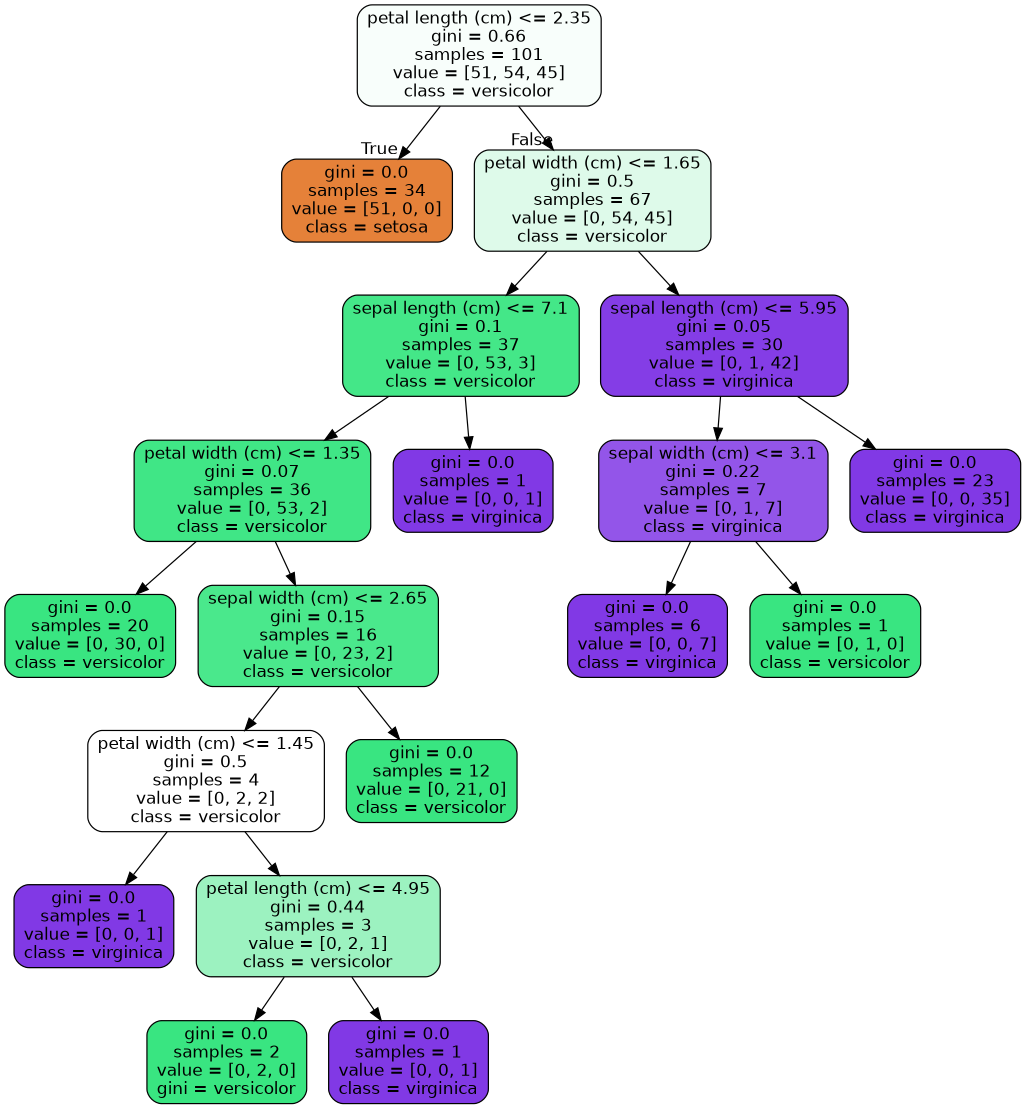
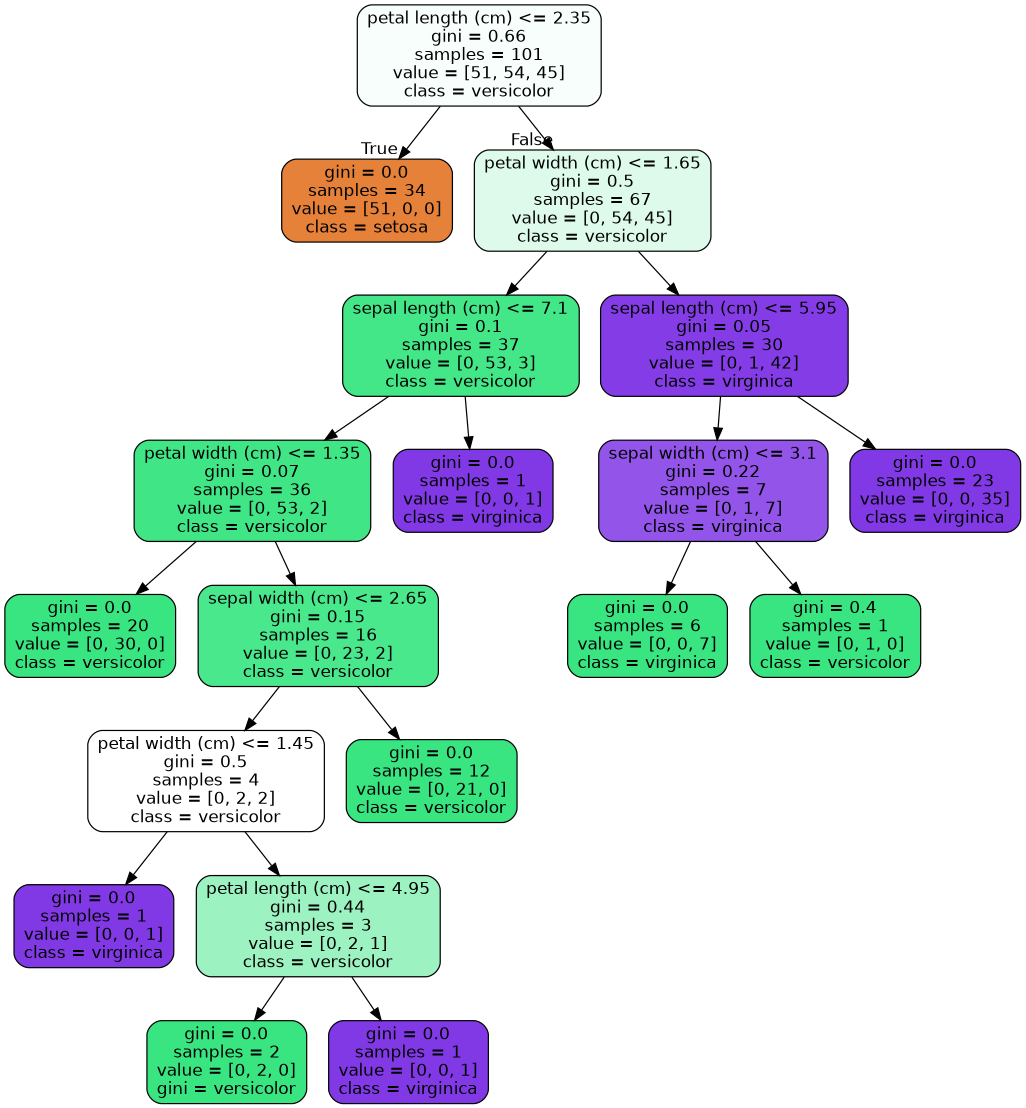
  digraph {
    node [color=black fillcolor="#8139e5ff" fontname=helvetica shape=box style="filled, rounded"]
    edge [fontname=helvetica]
    n1 [fillcolor="#39e58108" label="petal length (cm) <= 2.35\ngini = 0.66\nsamples = 101\nvalue = [51, 54, 45]\nclass = versicolor"]
    n2 [fillcolor="#e58139ff" label="gini = 0.0\nsamples = 34\nvalue = [51, 0, 0]\nclass = setosa"]
    n3 [fillcolor="#39e5812a" label="petal width (cm) <= 1.65\ngini = 0.5\nsamples = 67\nvalue = [0, 54, 45]\nclass = versicolor"]
    n4 [fillcolor="#39e581f1" label="sepal length (cm) <= 7.1\ngini = 0.1\nsamples = 37\nvalue = [0, 53, 3]\nclass = versicolor"]
    n5 [fillcolor="#8139e5f9" label="sepal length (cm) <= 5.95\ngini = 0.05\nsamples = 30\nvalue = [0, 1, 42]\nclass = virginica"]
    n6 [fillcolor="#39e581f5" label="petal width (cm) <= 1.35\ngini = 0.07\nsamples = 36\nvalue = [0, 53, 2]\nclass = versicolor"]
    n7 [label="gini = 0.0\nsamples = 1\nvalue = [0, 0, 1]\nclass = virginica"]
    n8 [fillcolor="#8139e5db" label="sepal width (cm) <= 3.1\ngini = 0.22\nsamples = 7\nvalue = [0, 1, 7]\nclass = virginica"]
    n9 [label="gini = 0.0\nsamples = 23\nvalue = [0, 0, 35]\nclass = virginica"]
    n10 [fillcolor="#39e581ff" label="gini = 0.0\nsamples = 20\nvalue = [0, 30, 0]\nclass = versicolor"]
    n11 [fillcolor="#39e581e9" label="sepal width (cm) <= 2.65\ngini = 0.15\nsamples = 16\nvalue = [0, 23, 2]\nclass = versicolor"]
    n12 [fillcolor="#39e58100" label="petal width (cm) <= 1.45\ngini = 0.5\nsamples = 4\nvalue = [0, 2, 2]\nclass = versicolor"]
    n13 [fillcolor="#39e581ff" label="gini = 0.0\nsamples = 12\nvalue = [0, 21, 0]\nclass = versicolor"]
    n14 [label="gini = 0.0\nsamples = 1\nvalue = [0, 0, 1]\nclass = virginica"]
    n15 [fillcolor="#39e5817f" label="petal length (cm) <= 4.95\ngini = 0.44\nsamples = 3\nvalue = [0, 2, 1]\nclass = versicolor"]
    n16 [fillcolor="#39e581ff" label="gini = 0.0\nsamples = 2\nvalue = [0, 2, 0]\ngini = versicolor"]
    n17 [label="gini = 0.0\nsamples = 1\nvalue = [0, 0, 1]\nclass = virginica"]
-   n18 [label="gini = 0.0\nsamples = 6\nvalue = [0, 0, 7]\nclass = virginica"]
-   n19 [fillcolor="#39e581ff" label="gini = 0.0\nsamples = 1\nvalue = [0, 1, 0]\nclass = versicolor"]
+   n18 [fillcolor="#39e581ff" label="gini = 0.0\nsamples = 6\nvalue = [0, 0, 7]\nclass = virginica"]
+   n19 [fillcolor="#39e581ff" label="gini = 0.4\nsamples = 1\nvalue = [0, 1, 0]\nclass = versicolor"]
    n1 -> n2 [headlabel=True labelangle=45 labeldistance=2.5]
    n1 -> n3 [headlabel=False labelangle=-45 labeldistance=2.5]
    n3 -> n4
    n3 -> n5
    n4 -> n6
    n4 -> n7
    n5 -> n8
    n5 -> n9
    n6 -> n10
    n6 -> n11
    n8 -> n18
    n8 -> n19
    n11 -> n12
    n11 -> n13
    n12 -> n14
    n12 -> n15
    n15 -> n16
    n15 -> n17
  }
